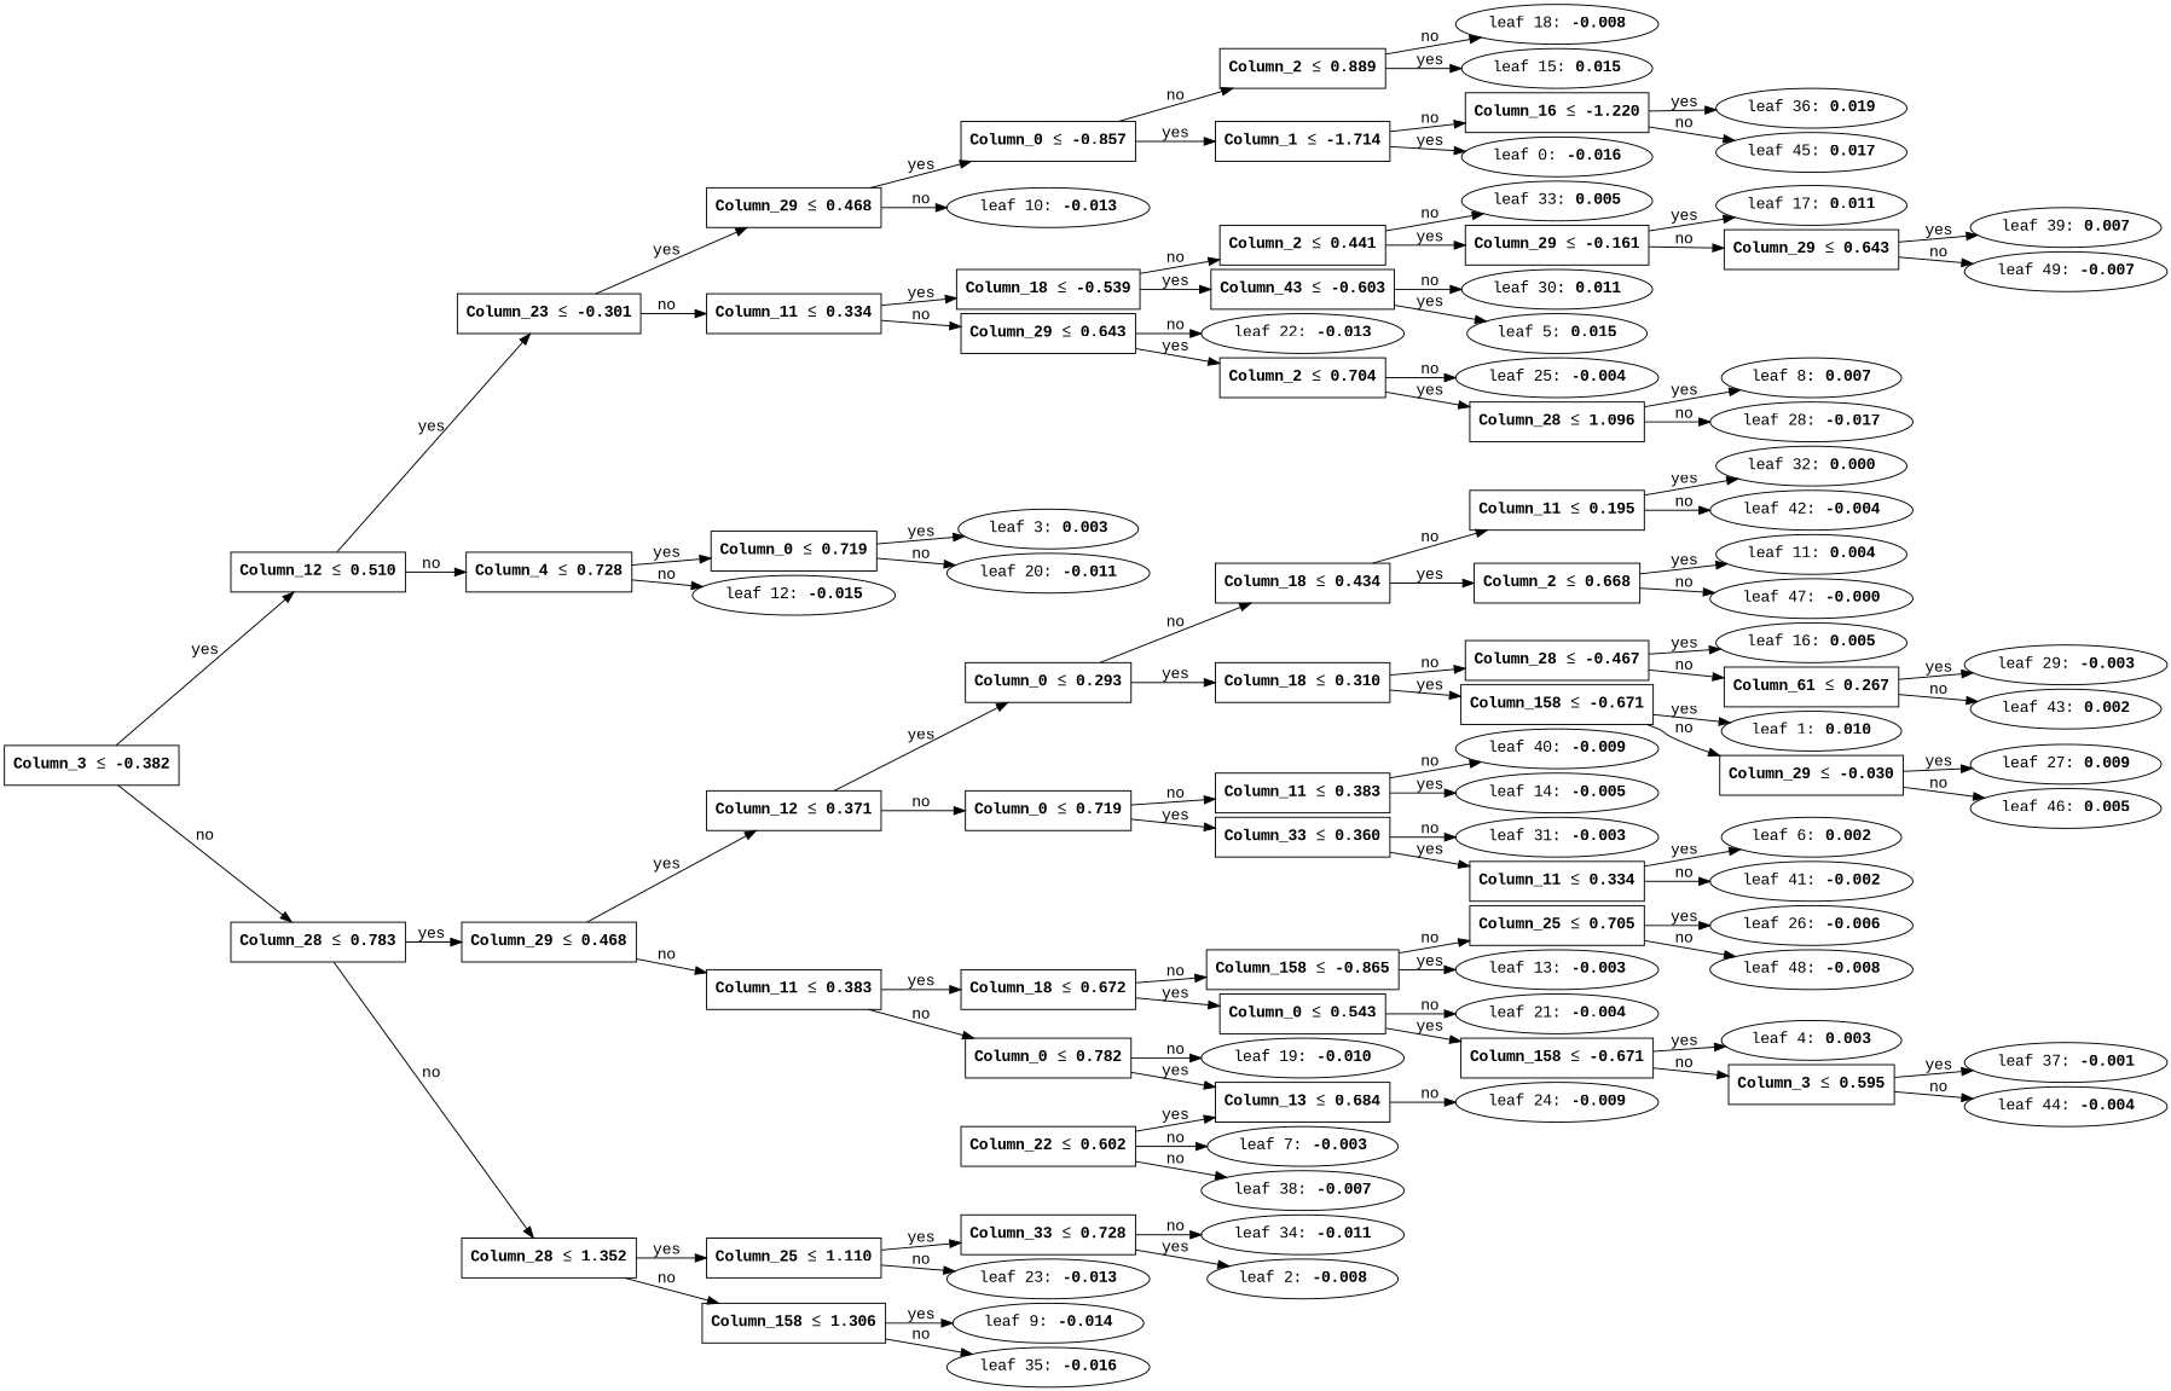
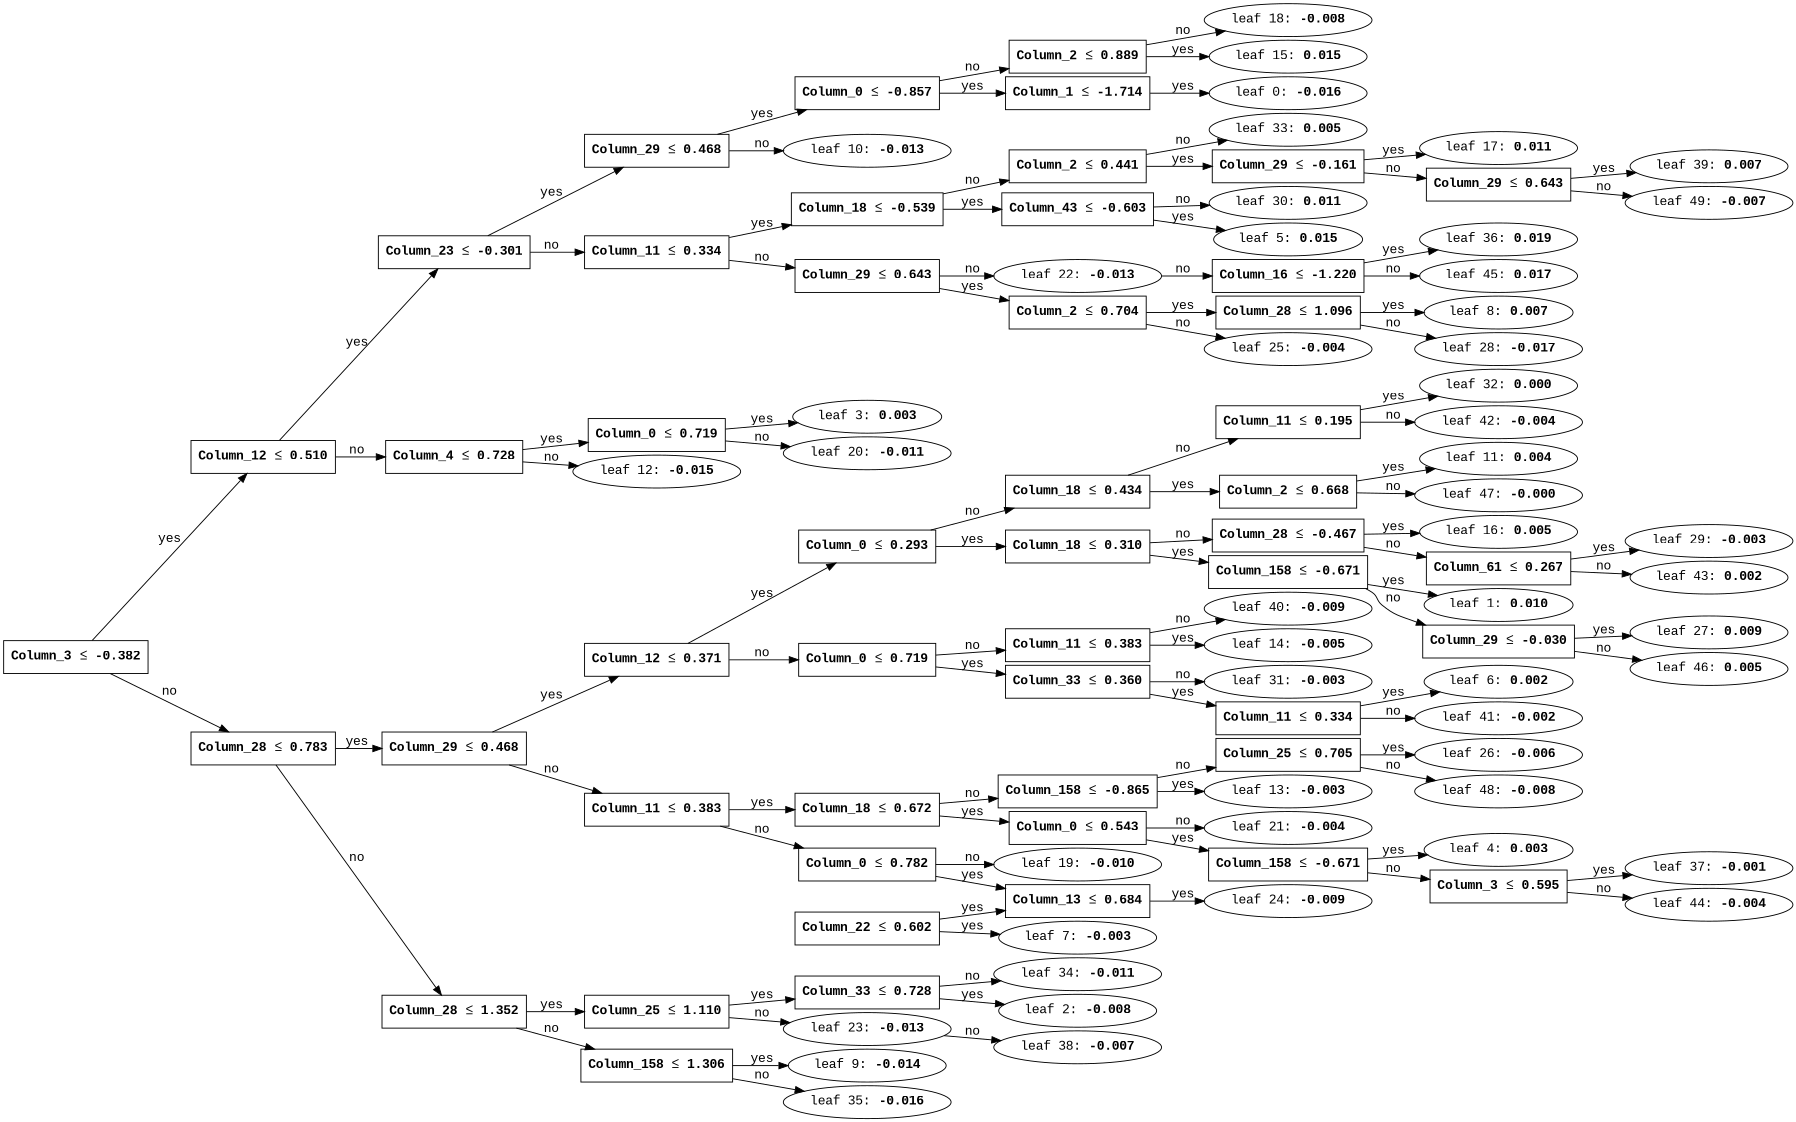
  digraph {
    fontname="Liberation Mono"
    nodesep=0.05
    rankdir=LR
    ranksep=0.3
    node [fontname="Liberation Mono"]
    edge [fontname="Liberation Mono"]
    n1 [fillcolor=white label=<<B>Column_3</B> &#8804; <B>-0.382</B>> shape=rectangle]
    n2 [fillcolor=white label=<<B>Column_12</B> &#8804; <B>0.510</B>> shape=rectangle]
    n3 [fillcolor=white label=<<B>Column_28</B> &#8804; <B>0.783</B>> shape=rectangle]
    n4 [fillcolor=white label=<<B>Column_23</B> &#8804; <B>-0.301</B>> shape=rectangle]
    n5 [fillcolor=white label=<<B>Column_4</B> &#8804; <B>0.728</B>> shape=rectangle]
    n6 [fillcolor=white label=<<B>Column_29</B> &#8804; <B>0.468</B>> shape=rectangle]
    n7 [fillcolor=white label=<<B>Column_28</B> &#8804; <B>1.352</B>> shape=rectangle]
    n8 [fillcolor=white label=<<B>Column_29</B> &#8804; <B>0.468</B>> shape=rectangle]
    n9 [fillcolor=white label=<<B>Column_11</B> &#8804; <B>0.334</B>> shape=rectangle]
    n10 [fillcolor=white label=<<B>Column_0</B> &#8804; <B>0.719</B>> shape=rectangle]
    n11 [label=<leaf 12: <B>-0.015</B>>]
    n12 [fillcolor=white label=<<B>Column_0</B> &#8804; <B>-0.857</B>> shape=rectangle]
    n13 [label=<leaf 10: <B>-0.013</B>>]
    n14 [fillcolor=white label=<<B>Column_18</B> &#8804; <B>-0.539</B>> shape=rectangle]
    n15 [fillcolor=white label=<<B>Column_29</B> &#8804; <B>0.643</B>> shape=rectangle]
    n16 [fillcolor=white label=<<B>Column_1</B> &#8804; <B>-1.714</B>> shape=rectangle]
    n17 [fillcolor=white label=<<B>Column_2</B> &#8804; <B>0.889</B>> shape=rectangle]
    n18 [label=<leaf 0: <B>-0.016</B>>]
    n19 [fillcolor=white label=<<B>Column_16</B> &#8804; <B>-1.220</B>> shape=rectangle]
    n20 [label=<leaf 15: <B>0.015</B>>]
    n21 [label=<leaf 18: <B>-0.008</B>>]
    n22 [label=<leaf 36: <B>0.019</B>>]
    n23 [label=<leaf 45: <B>0.017</B>>]
    n24 [fillcolor=white label=<<B>Column_43</B> &#8804; <B>-0.603</B>> shape=rectangle]
    n25 [fillcolor=white label=<<B>Column_2</B> &#8804; <B>0.441</B>> shape=rectangle]
    n26 [fillcolor=white label=<<B>Column_2</B> &#8804; <B>0.704</B>> shape=rectangle]
    n27 [label=<leaf 22: <B>-0.013</B>>]
    n28 [label=<leaf 5: <B>0.015</B>>]
    n29 [label=<leaf 30: <B>0.011</B>>]
    n30 [fillcolor=white label=<<B>Column_29</B> &#8804; <B>-0.161</B>> shape=rectangle]
    n31 [label=<leaf 33: <B>0.005</B>>]
    n32 [label=<leaf 17: <B>0.011</B>>]
    n33 [fillcolor=white label=<<B>Column_29</B> &#8804; <B>0.643</B>> shape=rectangle]
    n34 [label=<leaf 39: <B>0.007</B>>]
    n35 [label=<leaf 49: <B>-0.007</B>>]
    n36 [fillcolor=white label=<<B>Column_28</B> &#8804; <B>1.096</B>> shape=rectangle]
    n37 [label=<leaf 25: <B>-0.004</B>>]
    n38 [label=<leaf 8: <B>0.007</B>>]
    n39 [label=<leaf 28: <B>-0.017</B>>]
    n40 [label=<leaf 3: <B>0.003</B>>]
    n41 [label=<leaf 20: <B>-0.011</B>>]
    n42 [fillcolor=white label=<<B>Column_12</B> &#8804; <B>0.371</B>> shape=rectangle]
    n43 [fillcolor=white label=<<B>Column_11</B> &#8804; <B>0.383</B>> shape=rectangle]
    n44 [fillcolor=white label=<<B>Column_25</B> &#8804; <B>1.110</B>> shape=rectangle]
    n45 [fillcolor=white label=<<B>Column_158</B> &#8804; <B>1.306</B>> shape=rectangle]
    n46 [fillcolor=white label=<<B>Column_0</B> &#8804; <B>0.293</B>> shape=rectangle]
    n47 [fillcolor=white label=<<B>Column_0</B> &#8804; <B>0.719</B>> shape=rectangle]
    n48 [fillcolor=white label=<<B>Column_18</B> &#8804; <B>0.672</B>> shape=rectangle]
    n49 [fillcolor=white label=<<B>Column_0</B> &#8804; <B>0.782</B>> shape=rectangle]
    n50 [fillcolor=white label=<<B>Column_18</B> &#8804; <B>0.310</B>> shape=rectangle]
    n51 [fillcolor=white label=<<B>Column_18</B> &#8804; <B>0.434</B>> shape=rectangle]
    n52 [fillcolor=white label=<<B>Column_33</B> &#8804; <B>0.360</B>> shape=rectangle]
    n53 [fillcolor=white label=<<B>Column_11</B> &#8804; <B>0.383</B>> shape=rectangle]
    n54 [fillcolor=white label=<<B>Column_158</B> &#8804; <B>-0.671</B>> shape=rectangle]
    n55 [fillcolor=white label=<<B>Column_28</B> &#8804; <B>-0.467</B>> shape=rectangle]
    n56 [fillcolor=white label=<<B>Column_2</B> &#8804; <B>0.668</B>> shape=rectangle]
    n57 [fillcolor=white label=<<B>Column_11</B> &#8804; <B>0.195</B>> shape=rectangle]
    n58 [label=<leaf 1: <B>0.010</B>>]
    n59 [fillcolor=white label=<<B>Column_29</B> &#8804; <B>-0.030</B>> shape=rectangle]
    n60 [label=<leaf 16: <B>0.005</B>>]
    n61 [fillcolor=white label=<<B>Column_61</B> &#8804; <B>0.267</B>> shape=rectangle]
    n62 [label=<leaf 27: <B>0.009</B>>]
    n63 [label=<leaf 46: <B>0.005</B>>]
    n64 [label=<leaf 29: <B>-0.003</B>>]
    n65 [label=<leaf 43: <B>0.002</B>>]
    n66 [label=<leaf 11: <B>0.004</B>>]
    n67 [label=<leaf 47: <B>-0.000</B>>]
    n68 [label=<leaf 32: <B>0.000</B>>]
    n69 [label=<leaf 42: <B>-0.004</B>>]
    n70 [fillcolor=white label=<<B>Column_11</B> &#8804; <B>0.334</B>> shape=rectangle]
    n71 [label=<leaf 31: <B>-0.003</B>>]
    n72 [label=<leaf 14: <B>-0.005</B>>]
    n73 [label=<leaf 40: <B>-0.009</B>>]
    n74 [label=<leaf 6: <B>0.002</B>>]
    n75 [label=<leaf 41: <B>-0.002</B>>]
    n76 [fillcolor=white label=<<B>Column_0</B> &#8804; <B>0.543</B>> shape=rectangle]
    n77 [fillcolor=white label=<<B>Column_158</B> &#8804; <B>-0.865</B>> shape=rectangle]
    n78 [fillcolor=white label=<<B>Column_13</B> &#8804; <B>0.684</B>> shape=rectangle]
    n79 [label=<leaf 19: <B>-0.010</B>>]
    n80 [fillcolor=white label=<<B>Column_158</B> &#8804; <B>-0.671</B>> shape=rectangle]
    n81 [label=<leaf 21: <B>-0.004</B>>]
    n82 [label=<leaf 13: <B>-0.003</B>>]
    n83 [fillcolor=white label=<<B>Column_25</B> &#8804; <B>0.705</B>> shape=rectangle]
    n84 [label=<leaf 4: <B>0.003</B>>]
    n85 [fillcolor=white label=<<B>Column_3</B> &#8804; <B>0.595</B>> shape=rectangle]
    n86 [label=<leaf 37: <B>-0.001</B>>]
    n87 [label=<leaf 44: <B>-0.004</B>>]
    n88 [label=<leaf 26: <B>-0.006</B>>]
    n89 [label=<leaf 48: <B>-0.008</B>>]
    n90 [label=<leaf 24: <B>-0.009</B>>]
    n91 [fillcolor=white label=<<B>Column_22</B> &#8804; <B>0.602</B>> shape=rectangle]
    n92 [label=<leaf 7: <B>-0.003</B>>]
    n93 [label=<leaf 38: <B>-0.007</B>>]
    n94 [fillcolor=white label=<<B>Column_33</B> &#8804; <B>0.728</B>> shape=rectangle]
    n95 [label=<leaf 23: <B>-0.013</B>>]
    n96 [label=<leaf 9: <B>-0.014</B>>]
    n97 [label=<leaf 35: <B>-0.016</B>>]
    n98 [label=<leaf 2: <B>-0.008</B>>]
    n99 [label=<leaf 34: <B>-0.011</B>>]
    n1 -> n2 [label=yes]
    n1 -> n3 [label=no]
    n2 -> n4 [label=yes]
    n2 -> n5 [label=no]
    n3 -> n6 [label=yes]
    n3 -> n7 [label=no]
    n4 -> n8 [label=yes]
    n4 -> n9 [label=no]
    n5 -> n10 [label=yes]
    n5 -> n11 [label=no]
    n6 -> n42 [label=yes]
    n6 -> n43 [label=no]
    n7 -> n44 [label=yes]
    n7 -> n45 [label=no]
    n8 -> n12 [label=yes]
    n8 -> n13 [label=no]
    n9 -> n14 [label=yes]
    n9 -> n15 [label=no]
    n10 -> n40 [label=yes]
    n10 -> n41 [label=no]
    n12 -> n16 [label=yes]
    n12 -> n17 [label=no]
    n14 -> n24 [label=yes]
    n14 -> n25 [label=no]
    n15 -> n26 [label=yes]
    n15 -> n27 [label=no]
    n16 -> n18 [label=yes]
-   n16 -> n19 [label=no]
+   n27 -> n19 [label=no]
    n17 -> n20 [label=yes]
    n17 -> n21 [label=no]
    n19 -> n22 [label=yes]
    n19 -> n23 [label=no]
    n24 -> n28 [label=yes]
    n24 -> n29 [label=no]
    n25 -> n30 [label=yes]
    n25 -> n31 [label=no]
    n26 -> n36 [label=yes]
    n26 -> n37 [label=no]
    n30 -> n32 [label=yes]
    n30 -> n33 [label=no]
    n33 -> n34 [label=yes]
    n33 -> n35 [label=no]
    n36 -> n38 [label=yes]
    n36 -> n39 [label=no]
    n42 -> n46 [label=yes]
    n42 -> n47 [label=no]
    n43 -> n48 [label=yes]
    n43 -> n49 [label=no]
    n44 -> n94 [label=yes]
    n44 -> n95 [label=no]
    n45 -> n96 [label=yes]
    n45 -> n97 [label=no]
    n46 -> n50 [label=yes]
    n46 -> n51 [label=no]
    n47 -> n52 [label=yes]
    n47 -> n53 [label=no]
    n48 -> n76 [label=yes]
    n48 -> n77 [label=no]
    n49 -> n78 [label=yes]
    n49 -> n79 [label=no]
    n50 -> n54 [label=yes]
    n50 -> n55 [label=no]
    n51 -> n56 [label=yes]
    n51 -> n57 [label=no]
    n52 -> n70 [label=yes]
    n52 -> n71 [label=no]
    n53 -> n72 [label=yes]
    n53 -> n73 [label=no]
    n54 -> n58 [label=yes]
    n54 -> n59 [label=no]
    n55 -> n60 [label=yes]
    n55 -> n61 [label=no]
    n56 -> n66 [label=yes]
    n56 -> n67 [label=no]
    n57 -> n68 [label=yes]
    n57 -> n69 [label=no]
    n59 -> n62 [label=yes]
    n59 -> n63 [label=no]
    n61 -> n64 [label=yes]
    n61 -> n65 [label=no]
    n70 -> n74 [label=yes]
    n70 -> n75 [label=no]
    n76 -> n80 [label=yes]
    n76 -> n81 [label=no]
    n77 -> n82 [label=yes]
    n77 -> n83 [label=no]
-   n78 -> n90 [label=no]
+   n78 -> n90 [label=yes]
    n80 -> n84 [label=yes]
    n80 -> n85 [label=no]
    n83 -> n88 [label=yes]
    n83 -> n89 [label=no]
    n85 -> n86 [label=yes]
    n85 -> n87 [label=no]
    n91 -> n78 [label=yes]
-   n91 -> n92 [label=no]
-   n91 -> n93 [label=no]
+   n91 -> n92 [label=yes]
+   n95 -> n93 [label=no]
    n94 -> n98 [label=yes]
    n94 -> n99 [label=no]
  }
